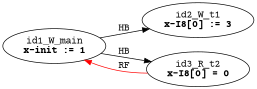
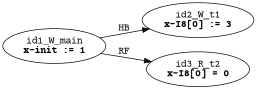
  digraph {
    fontname="Courier Prime"
    rankdir=LR
    splines=true
    node [fontname="Courier Prime"]
    edge [color=black fontname="Courier Prime"]
    n1 [label=<id1_W_main<br/><B>x-init := 1</B>>]
    n2 [label=<id2_W_t1<br/><B>x-I8[0] := 3</B>>]
    n3 [label=<id3_R_t2<br/><B>x-I8[0] = 0</B>>]
    n1 -> n2 [label=HB]
-   n1 -> n3 [label=HB]
-   n3 -> n1 [color=red label=RF]
+   n1 -> n3 [label=RF]
  }
